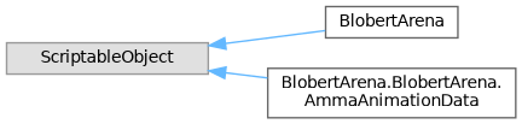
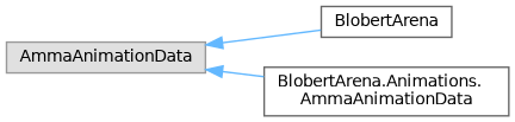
  digraph {
    rankdir=LR
    node [color=grey40 fillcolor=white fontname=Helvetica fontsize=10 shape=box style=filled]
    edge [color=steelblue1 dir=back fontname=Helvetica fontsize=10 labelfontname=Helvetica labelfontsize=10 style=solid]
-   n1 [color=grey60 fillcolor="#E0E0E0" height=0.2 label=ScriptableObject width=0.4]
+   n1 [color=grey60 fillcolor="#E0E0E0" height=0.2 label=AmmaAnimationData width=0.4]
    n2 [height=0.2 label=BlobertArena width=0.4]
-   n3 [height=0.2 label="BlobertArena.BlobertArena.\lAmmaAnimationData" width=0.4]
+   n3 [height=0.2 label="BlobertArena.Animations.\lAmmaAnimationData" width=0.4]
    n1 -> n2
    n1 -> n3
  }
